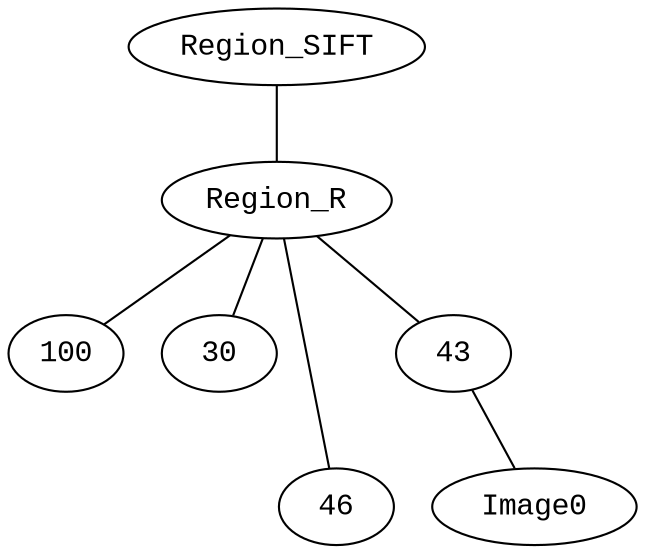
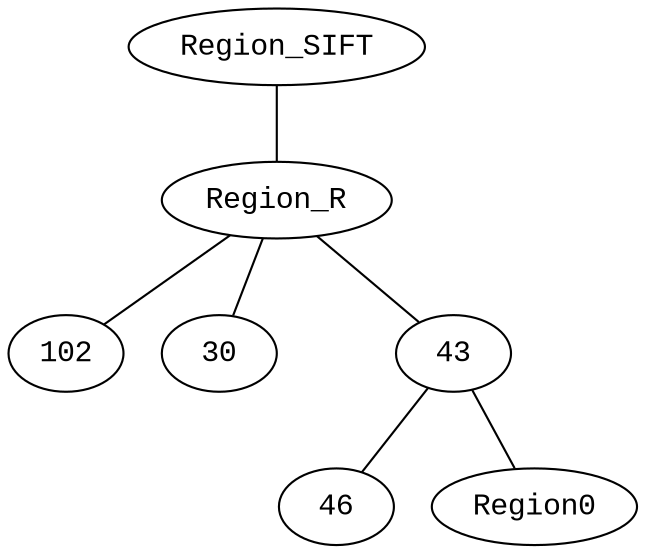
  strict graph {
    fontname="Liberation Mono"
    node [fontname="Liberation Mono"]
    edge [fontname="Liberation Mono"]
    n1 [height=0.5 label=Region_SIFT width=0.75]
    n2 [height=0.5 label=Region_R width=0.75]
-   n3 [height=0.5 label=100 width=0.75]
+   n3 [height=0.5 label=102 width=0.75]
    n4 [height=0.5 label=30 width=0.75]
    n5 [height=0.5 label=43 width=0.75]
    n6 [height=0.5 label=46 width=0.75]
-   n7 [height=0.5 label=Image0 width=0.75]
+   n7 [height=0.5 label=Region0 width=0.75]
    n1 -- n2
    n2 -- n3
    n2 -- n4
    n2 -- n5
-   n2 -- n6
+   n5 -- n6
    n5 -- n7
  }
